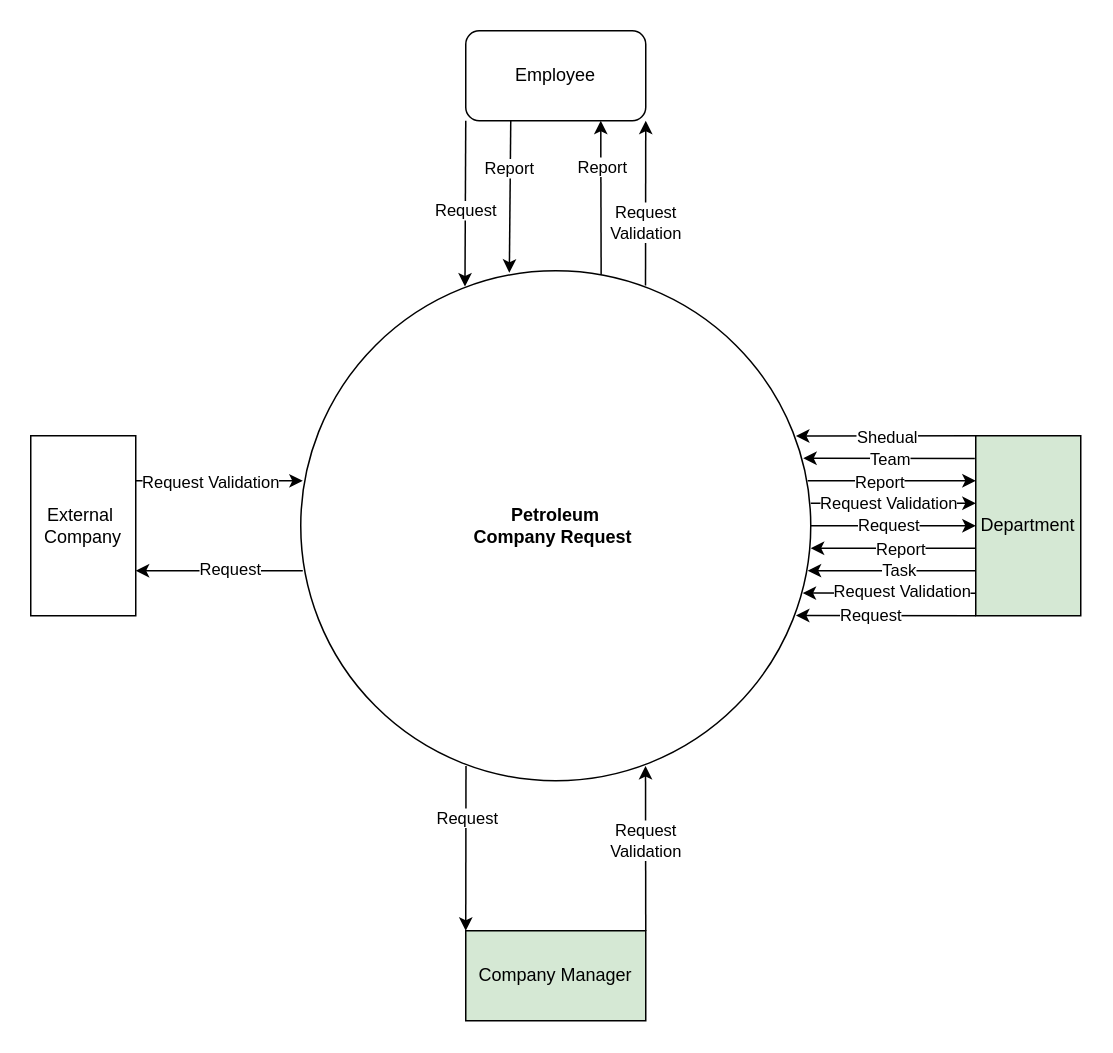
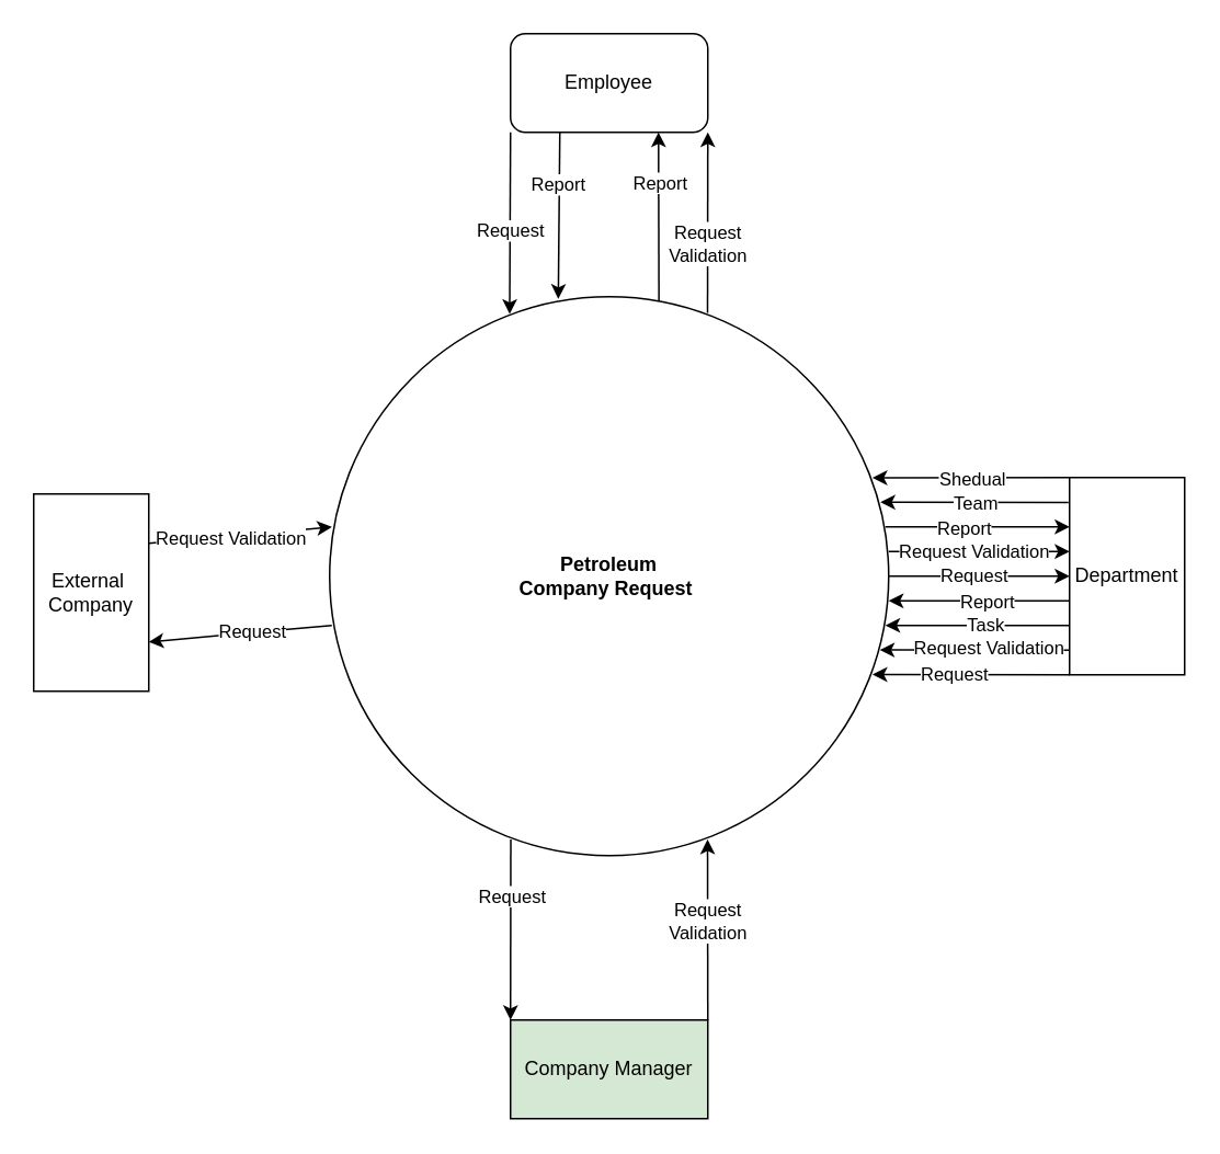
  <mxCell id="0" />
  <mxCell id="1" parent="0" />
  <mxCell id="2" value="&lt;b&gt;Petroleum&lt;br/&gt;Company Request&amp;nbsp;&lt;/b&gt;" style="ellipse;whiteSpace=wrap;html=1;aspect=fixed;" vertex="1" parent="1"><mxGeometry x="200" y="180" width="340" height="340" as="geometry" /></mxCell>
  <mxCell id="3" value="Employee" style="whiteSpace=wrap;html=1;rounded=1;" vertex="1" parent="1"><mxGeometry x="310" y="20" width="120" height="60" as="geometry" /></mxCell>
- <mxCell id="4" value="External&amp;nbsp;&lt;br&gt;Company" style="rounded=0;whiteSpace=wrap;html=1;" vertex="1" parent="1"><mxGeometry x="20" y="290" width="70" height="120" as="geometry" /></mxCell>
+ <mxCell id="4" value="External&amp;nbsp;&lt;br&gt;Company" style="rounded=0;whiteSpace=wrap;html=1;" vertex="1" parent="1"><mxGeometry x="20" y="300" width="70" height="120" as="geometry" /></mxCell>
  <mxCell id="5" value="Company Manager" style="rounded=0;whiteSpace=wrap;html=1;fillColor=#d5e8d4;" vertex="1" parent="1"><mxGeometry x="310" y="620" width="120" height="60" as="geometry" /></mxCell>
- <mxCell id="6" value="Department" style="rounded=0;whiteSpace=wrap;html=1;fillColor=#d5e8d4;" vertex="1" parent="1"><mxGeometry x="650" y="290" width="70" height="120" as="geometry" /></mxCell>
+ <mxCell id="6" value="Department" style="rounded=0;whiteSpace=wrap;html=1;" vertex="1" parent="1"><mxGeometry x="650" y="290" width="70" height="120" as="geometry" /></mxCell>
  <mxCell id="7" value="" style="endArrow=classic;html=1;rounded=0;exitX=0.25;exitY=1;exitDx=0;exitDy=0;entryX=0.409;entryY=0.004;entryDx=0;entryDy=0;entryPerimeter=0;" edge="1" parent="1" source="3" target="2"><mxGeometry width="50" height="50" relative="1" as="geometry"><mxPoint x="380" y="250" as="sourcePoint" /><mxPoint x="430" y="200" as="targetPoint" /></mxGeometry></mxCell>
  <mxCell id="8" value="Report" style="edgeLabel;html=1;align=center;verticalAlign=middle;resizable=0;points=[];" vertex="1" connectable="0" parent="7"><mxGeometry x="-0.362" y="-1" relative="1" as="geometry"><mxPoint as="offset" /></mxGeometry></mxCell>
  <mxCell id="9" value="" style="endArrow=classic;html=1;rounded=0;entryX=0.75;entryY=1;entryDx=0;entryDy=0;exitX=0.589;exitY=0.008;exitDx=0;exitDy=0;exitPerimeter=0;" edge="1" parent="1" source="2" target="3"><mxGeometry width="50" height="50" relative="1" as="geometry"><mxPoint x="350" y="100" as="sourcePoint" /><mxPoint x="400" y="50" as="targetPoint" /></mxGeometry></mxCell>
  <mxCell id="10" value="Report" style="edgeLabel;html=1;align=center;verticalAlign=middle;resizable=0;points=[];" vertex="1" connectable="0" parent="9"><mxGeometry x="0.448" relative="1" as="geometry"><mxPoint y="2" as="offset" /></mxGeometry></mxCell>
  <mxCell id="11" value="" style="endArrow=classic;html=1;rounded=0;exitX=0;exitY=1;exitDx=0;exitDy=0;entryX=0.322;entryY=0.031;entryDx=0;entryDy=0;entryPerimeter=0;" edge="1" parent="1" source="3" target="2"><mxGeometry width="50" height="50" relative="1" as="geometry"><mxPoint x="350" y="150" as="sourcePoint" /><mxPoint x="400" y="100" as="targetPoint" /></mxGeometry></mxCell>
  <mxCell id="12" value="Request" style="edgeLabel;html=1;align=center;verticalAlign=middle;resizable=0;points=[];" vertex="1" connectable="0" parent="11"><mxGeometry x="0.09" relative="1" as="geometry"><mxPoint as="offset" /></mxGeometry></mxCell>
  <mxCell id="13" value="" style="endArrow=classic;html=1;rounded=0;entryX=1;entryY=1;entryDx=0;entryDy=0;exitX=0.676;exitY=0.029;exitDx=0;exitDy=0;exitPerimeter=0;" edge="1" parent="1" source="2" target="3"><mxGeometry width="50" height="50" relative="1" as="geometry"><mxPoint x="350" y="150" as="sourcePoint" /><mxPoint x="400" y="100" as="targetPoint" /></mxGeometry></mxCell>
  <mxCell id="14" value="Request&lt;br&gt;Validation" style="edgeLabel;html=1;align=center;verticalAlign=middle;resizable=0;points=[];" vertex="1" connectable="0" parent="13"><mxGeometry x="-0.232" relative="1" as="geometry"><mxPoint as="offset" /></mxGeometry></mxCell>
  <mxCell id="15" value="" style="endArrow=classic;html=1;rounded=0;exitX=1;exitY=0.25;exitDx=0;exitDy=0;entryX=0.004;entryY=0.412;entryDx=0;entryDy=0;entryPerimeter=0;" edge="1" parent="1" source="4" target="2"><mxGeometry width="50" height="50" relative="1" as="geometry"><mxPoint x="180" y="350" as="sourcePoint" /><mxPoint x="230" y="300" as="targetPoint" /></mxGeometry></mxCell>
  <mxCell id="16" value="Request Validation" style="edgeLabel;html=1;align=center;verticalAlign=middle;resizable=0;points=[];" vertex="1" connectable="0" parent="15"><mxGeometry x="-0.297" relative="1" as="geometry"><mxPoint x="11" as="offset" /></mxGeometry></mxCell>
  <mxCell id="17" value="" style="endArrow=classic;html=1;rounded=0;entryX=1;entryY=0.75;entryDx=0;entryDy=0;exitX=0.004;exitY=0.588;exitDx=0;exitDy=0;exitPerimeter=0;" edge="1" parent="1" source="2" target="4"><mxGeometry width="50" height="50" relative="1" as="geometry"><mxPoint x="180" y="350" as="sourcePoint" /><mxPoint x="230" y="300" as="targetPoint" /></mxGeometry></mxCell>
  <mxCell id="18" value="Request" style="edgeLabel;html=1;align=center;verticalAlign=middle;resizable=0;points=[];" vertex="1" connectable="0" parent="17"><mxGeometry x="-0.128" y="-1" relative="1" as="geometry"><mxPoint as="offset" /></mxGeometry></mxCell>
  <mxCell id="19" value="" style="endArrow=classic;html=1;rounded=0;exitX=1;exitY=0;exitDx=0;exitDy=0;entryX=0.676;entryY=0.971;entryDx=0;entryDy=0;entryPerimeter=0;" edge="1" parent="1" source="5" target="2"><mxGeometry width="50" height="50" relative="1" as="geometry"><mxPoint x="400" y="570" as="sourcePoint" /><mxPoint x="450" y="520" as="targetPoint" /></mxGeometry></mxCell>
  <mxCell id="20" value="Request &lt;br&gt;Validation" style="edgeLabel;html=1;align=center;verticalAlign=middle;resizable=0;points=[];" vertex="1" connectable="0" parent="19"><mxGeometry x="0.089" y="-1" relative="1" as="geometry"><mxPoint x="-1" as="offset" /></mxGeometry></mxCell>
  <mxCell id="21" value="" style="endArrow=classic;html=1;rounded=0;entryX=0;entryY=0;entryDx=0;entryDy=0;exitX=0.324;exitY=0.971;exitDx=0;exitDy=0;exitPerimeter=0;" edge="1" parent="1" source="2" target="5"><mxGeometry width="50" height="50" relative="1" as="geometry"><mxPoint x="330" y="550" as="sourcePoint" /><mxPoint x="420" y="530" as="targetPoint" /></mxGeometry></mxCell>
  <mxCell id="22" value="Request" style="edgeLabel;html=1;align=center;verticalAlign=middle;resizable=0;points=[];" vertex="1" connectable="0" parent="21"><mxGeometry x="-0.387" relative="1" as="geometry"><mxPoint as="offset" /></mxGeometry></mxCell>
  <mxCell id="23" value="" style="endArrow=classic;html=1;rounded=0;exitX=0;exitY=1;exitDx=0;exitDy=0;entryX=0.971;entryY=0.676;entryDx=0;entryDy=0;entryPerimeter=0;" edge="1" parent="1" source="6" target="2"><mxGeometry width="50" height="50" relative="1" as="geometry"><mxPoint x="470" y="350" as="sourcePoint" /><mxPoint x="520" y="300" as="targetPoint" /></mxGeometry></mxCell>
  <mxCell id="24" value="Request" style="edgeLabel;html=1;align=center;verticalAlign=middle;resizable=0;points=[];" vertex="1" connectable="0" parent="23"><mxGeometry x="0.178" relative="1" as="geometry"><mxPoint as="offset" /></mxGeometry></mxCell>
  <mxCell id="25" value="" style="endArrow=classic;html=1;rounded=0;exitX=0;exitY=0.75;exitDx=0;exitDy=0;entryX=0.994;entryY=0.588;entryDx=0;entryDy=0;entryPerimeter=0;" edge="1" parent="1" source="6" target="2"><mxGeometry width="50" height="50" relative="1" as="geometry"><mxPoint x="470" y="350" as="sourcePoint" /><mxPoint x="590" y="370" as="targetPoint" /></mxGeometry></mxCell>
  <mxCell id="26" value="Task" style="edgeLabel;html=1;align=center;verticalAlign=middle;resizable=0;points=[];" vertex="1" connectable="0" parent="25"><mxGeometry x="-0.074" relative="1" as="geometry"><mxPoint as="offset" /></mxGeometry></mxCell>
  <mxCell id="27" value="" style="endArrow=classic;html=1;rounded=0;exitX=0;exitY=0.75;exitDx=0;exitDy=0;entryX=0.984;entryY=0.632;entryDx=0;entryDy=0;entryPerimeter=0;" edge="1" parent="1" target="2"><mxGeometry width="50" height="50" relative="1" as="geometry"><mxPoint x="650" y="395" as="sourcePoint" /><mxPoint x="540" y="395" as="targetPoint" /></mxGeometry></mxCell>
  <mxCell id="28" value="Request Validation" style="edgeLabel;html=1;align=center;verticalAlign=middle;resizable=0;points=[];" vertex="1" connectable="0" parent="27"><mxGeometry x="0.423" y="-1" relative="1" as="geometry"><mxPoint x="32" as="offset" /></mxGeometry></mxCell>
  <mxCell id="29" value="" style="endArrow=classic;html=1;rounded=0;exitX=0;exitY=0.75;exitDx=0;exitDy=0;entryX=1;entryY=0.588;entryDx=0;entryDy=0;entryPerimeter=0;" edge="1" parent="1"><mxGeometry width="50" height="50" relative="1" as="geometry"><mxPoint x="650" y="365" as="sourcePoint" /><mxPoint x="540" y="365" as="targetPoint" /></mxGeometry></mxCell>
  <mxCell id="30" value="Report" style="edgeLabel;html=1;align=center;verticalAlign=middle;resizable=0;points=[];" vertex="1" connectable="0" parent="29"><mxGeometry x="-0.074" relative="1" as="geometry"><mxPoint as="offset" /></mxGeometry></mxCell>
  <mxCell id="31" value="" style="endArrow=classic;html=1;rounded=0;exitX=1;exitY=0.5;exitDx=0;exitDy=0;entryX=0;entryY=0.5;entryDx=0;entryDy=0;" edge="1" parent="1" source="2" target="6"><mxGeometry width="50" height="50" relative="1" as="geometry"><mxPoint x="600" y="370" as="sourcePoint" /><mxPoint x="648" y="350" as="targetPoint" /></mxGeometry></mxCell>
  <mxCell id="32" value="Request" style="edgeLabel;html=1;align=center;verticalAlign=middle;resizable=0;points=[];" vertex="1" connectable="0" parent="31"><mxGeometry x="-0.079" y="1" relative="1" as="geometry"><mxPoint as="offset" /></mxGeometry></mxCell>
  <mxCell id="33" value="" style="endArrow=classic;html=1;rounded=0;exitX=1;exitY=0.5;exitDx=0;exitDy=0;entryX=0;entryY=0.5;entryDx=0;entryDy=0;" edge="1" parent="1"><mxGeometry width="50" height="50" relative="1" as="geometry"><mxPoint x="540" y="335" as="sourcePoint" /><mxPoint x="650" y="335" as="targetPoint" /></mxGeometry></mxCell>
  <mxCell id="34" value="Request Validation" style="edgeLabel;html=1;align=center;verticalAlign=middle;resizable=0;points=[];" vertex="1" connectable="0" parent="33"><mxGeometry x="-0.079" y="1" relative="1" as="geometry"><mxPoint as="offset" /></mxGeometry></mxCell>
  <mxCell id="35" value="" style="endArrow=classic;html=1;rounded=0;exitX=0.994;exitY=0.412;exitDx=0;exitDy=0;entryX=0;entryY=0.25;entryDx=0;entryDy=0;exitPerimeter=0;" edge="1" parent="1" source="2" target="6"><mxGeometry width="50" height="50" relative="1" as="geometry"><mxPoint x="610" y="280" as="sourcePoint" /><mxPoint x="560" y="330" as="targetPoint" /></mxGeometry></mxCell>
  <mxCell id="36" value="Report" style="edgeLabel;html=1;align=center;verticalAlign=middle;resizable=0;points=[];" vertex="1" connectable="0" parent="35"><mxGeometry x="-0.137" relative="1" as="geometry"><mxPoint as="offset" /></mxGeometry></mxCell>
  <mxCell id="37" value="" style="endArrow=classic;html=1;rounded=0;entryX=0.971;entryY=0.324;entryDx=0;entryDy=0;entryPerimeter=0;exitX=0;exitY=0;exitDx=0;exitDy=0;" edge="1" parent="1" source="6" target="2"><mxGeometry width="50" height="50" relative="1" as="geometry"><mxPoint x="560" y="290" as="sourcePoint" /><mxPoint x="650" y="290" as="targetPoint" /></mxGeometry></mxCell>
  <mxCell id="38" value="Shedual" style="edgeLabel;html=1;align=center;verticalAlign=middle;resizable=0;points=[];" vertex="1" connectable="0" parent="37"><mxGeometry x="-0.066" relative="1" as="geometry"><mxPoint x="-4" as="offset" /></mxGeometry></mxCell>
  <mxCell id="39" value="" style="endArrow=classic;html=1;rounded=0;exitX=-0.009;exitY=0.126;exitDx=0;exitDy=0;exitPerimeter=0;" edge="1" parent="1" source="6"><mxGeometry width="50" height="50" relative="1" as="geometry"><mxPoint x="645" y="305" as="sourcePoint" /><mxPoint x="535" y="305" as="targetPoint" /></mxGeometry></mxCell>
  <mxCell id="40" value="Team" style="edgeLabel;html=1;align=center;verticalAlign=middle;resizable=0;points=[];" vertex="1" connectable="0" parent="39"><mxGeometry x="-0.066" relative="1" as="geometry"><mxPoint x="-4" as="offset" /></mxGeometry></mxCell>
